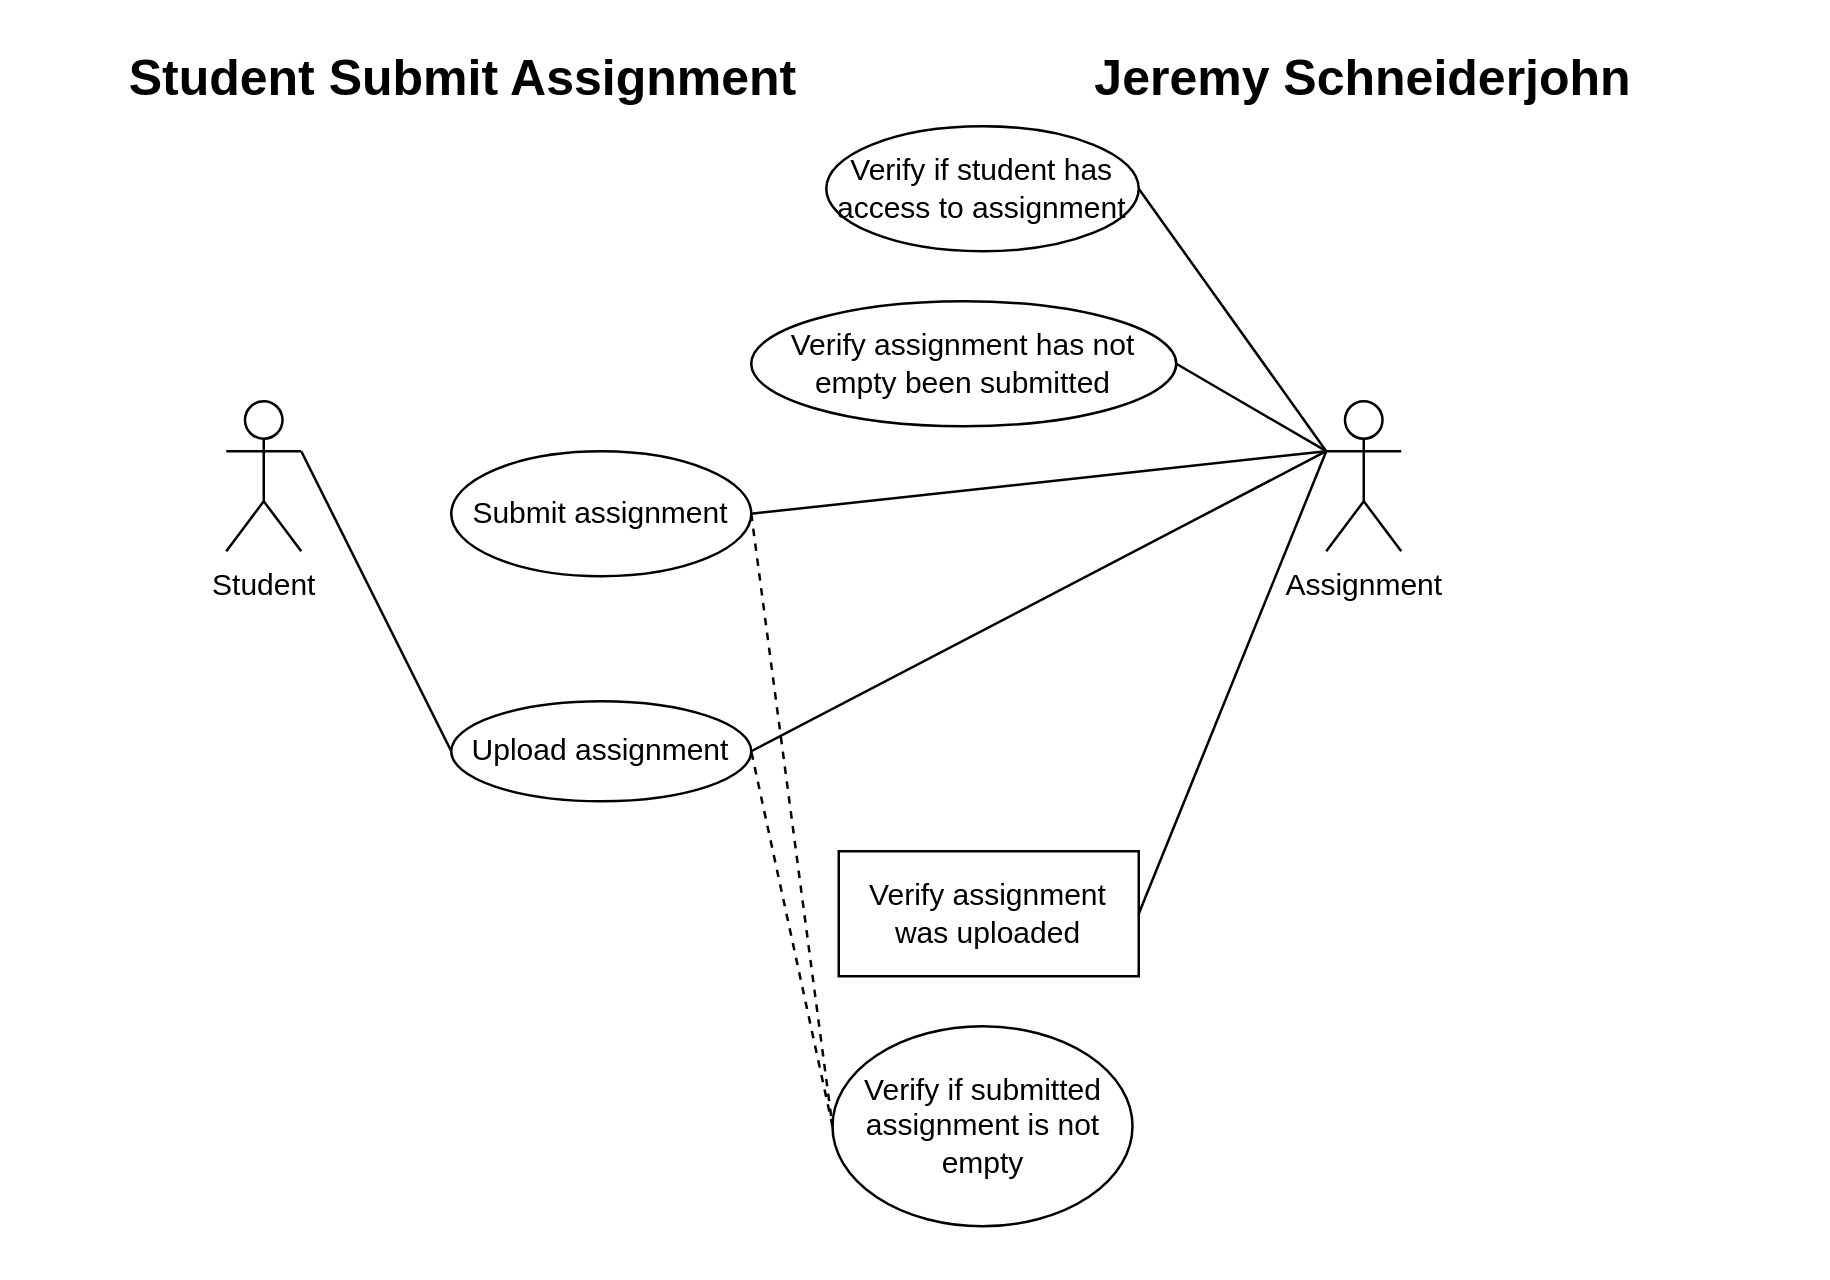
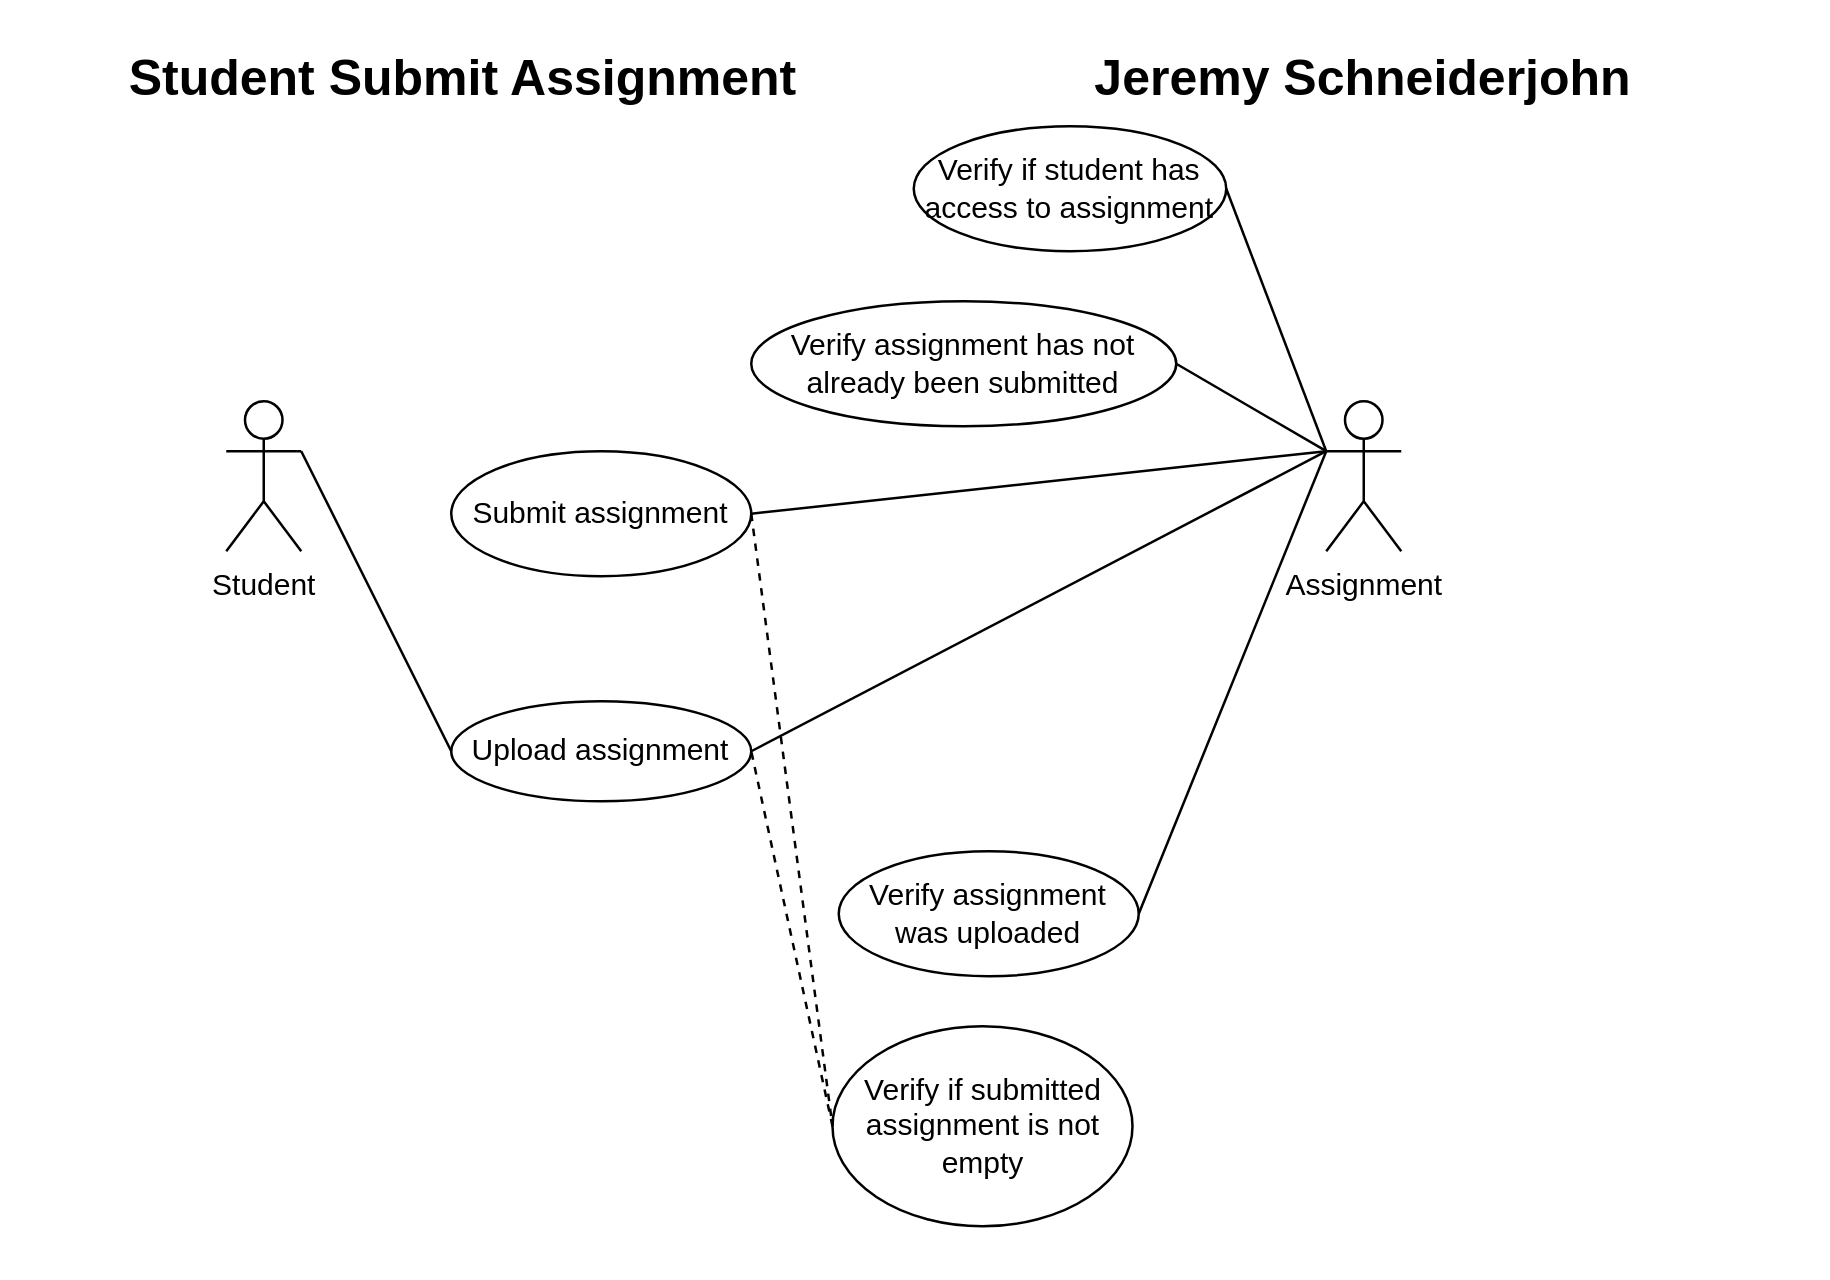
  <mxCell id="0" />
  <mxCell id="1" parent="0" />
  <mxCell id="2" value="Student" style="shape=umlActor;verticalLabelPosition=bottom;labelBackgroundColor=#ffffff;verticalAlign=top;html=1;outlineConnect=0;" parent="1" vertex="1"><mxGeometry x="90" y="160" width="30" height="60" as="geometry" /></mxCell>
  <mxCell id="3" value="Submit assignment" style="ellipse;whiteSpace=wrap;html=1;" parent="1" vertex="1"><mxGeometry x="180" y="180" width="120" height="50" as="geometry" /></mxCell>
  <mxCell id="4" value="Assignment" style="shape=umlActor;verticalLabelPosition=bottom;labelBackgroundColor=#ffffff;verticalAlign=top;html=1;outlineConnect=0;" parent="1" vertex="1"><mxGeometry x="530" y="160" width="30" height="60" as="geometry" /></mxCell>
  <mxCell id="5" value="Upload assignment" style="ellipse;whiteSpace=wrap;html=1;" parent="1" vertex="1"><mxGeometry x="180" y="280" width="120" height="40" as="geometry" /></mxCell>
- <mxCell id="6" value="Verify assignment was uploaded" style="whiteSpace=wrap;html=1;rounded=0;" parent="1" vertex="1"><mxGeometry x="335" y="340" width="120" height="50" as="geometry" /></mxCell>
+ <mxCell id="6" value="Verify assignment was uploaded" style="ellipse;whiteSpace=wrap;html=1;" parent="1" vertex="1"><mxGeometry x="335" y="340" width="120" height="50" as="geometry" /></mxCell>
  <mxCell id="7" value="" style="endArrow=none;html=1;exitX=1;exitY=0.333;exitDx=0;exitDy=0;exitPerimeter=0;entryX=0;entryY=0.5;entryDx=0;entryDy=0;" parent="1" source="2" target="5" edge="1"><mxGeometry width="50" height="50" relative="1" as="geometry"><mxPoint x="90" y="400" as="sourcePoint" /><mxPoint x="140" y="350" as="targetPoint" /></mxGeometry></mxCell>
- <mxCell id="8" value="Verify if student has access to&amp;nbsp;assignment" style="ellipse;whiteSpace=wrap;html=1;" parent="1" vertex="1"><mxGeometry x="330" y="50" width="125" height="50" as="geometry" /></mxCell>
- <mxCell id="9" value="Verify assignment has not empty been submitted" style="ellipse;whiteSpace=wrap;html=1;" parent="1" vertex="1"><mxGeometry x="300" y="120" width="170" height="50" as="geometry" /></mxCell>
+ <mxCell id="8" value="Verify if student has access to&amp;nbsp;assignment" style="ellipse;whiteSpace=wrap;html=1;" parent="1" vertex="1"><mxGeometry x="365" y="50" width="125" height="50" as="geometry" /></mxCell>
+ <mxCell id="9" value="Verify assignment has not already been submitted" style="ellipse;whiteSpace=wrap;html=1;" parent="1" vertex="1"><mxGeometry x="300" y="120" width="170" height="50" as="geometry" /></mxCell>
  <mxCell id="10" value="Verify if submitted assignment is not empty" style="ellipse;whiteSpace=wrap;html=1;" parent="1" vertex="1"><mxGeometry x="332.5" y="410" width="120" height="80" as="geometry" /></mxCell>
  <mxCell id="11" value="" style="endArrow=none;html=1;exitX=1;exitY=0.5;exitDx=0;exitDy=0;entryX=0;entryY=0.333;entryDx=0;entryDy=0;entryPerimeter=0;" parent="1" source="3" target="4" edge="1"><mxGeometry width="50" height="50" relative="1" as="geometry"><mxPoint x="460" y="210" as="sourcePoint" /><mxPoint x="510" y="160" as="targetPoint" /></mxGeometry></mxCell>
  <mxCell id="12" value="" style="endArrow=none;html=1;exitX=1;exitY=0.5;exitDx=0;exitDy=0;entryX=0;entryY=0.333;entryDx=0;entryDy=0;entryPerimeter=0;" parent="1" source="5" target="4" edge="1"><mxGeometry width="50" height="50" relative="1" as="geometry"><mxPoint x="420" y="270" as="sourcePoint" /><mxPoint x="470" y="220" as="targetPoint" /></mxGeometry></mxCell>
  <mxCell id="13" value="" style="endArrow=none;html=1;exitX=1;exitY=0.5;exitDx=0;exitDy=0;entryX=0;entryY=0.333;entryDx=0;entryDy=0;entryPerimeter=0;" parent="1" source="6" target="4" edge="1"><mxGeometry width="50" height="50" relative="1" as="geometry"><mxPoint x="470" y="400" as="sourcePoint" /><mxPoint x="520" y="350" as="targetPoint" /></mxGeometry></mxCell>
  <mxCell id="14" value="" style="endArrow=none;html=1;exitX=1;exitY=0.5;exitDx=0;exitDy=0;entryX=0;entryY=0.333;entryDx=0;entryDy=0;entryPerimeter=0;" parent="1" source="9" target="4" edge="1"><mxGeometry width="50" height="50" relative="1" as="geometry"><mxPoint x="510" y="140" as="sourcePoint" /><mxPoint x="560" y="90" as="targetPoint" /></mxGeometry></mxCell>
  <mxCell id="15" value="" style="endArrow=none;html=1;exitX=1;exitY=0.5;exitDx=0;exitDy=0;entryX=0;entryY=0.333;entryDx=0;entryDy=0;entryPerimeter=0;" parent="1" source="8" target="4" edge="1"><mxGeometry width="50" height="50" relative="1" as="geometry"><mxPoint x="510" y="110" as="sourcePoint" /><mxPoint x="560" y="60" as="targetPoint" /></mxGeometry></mxCell>
  <mxCell id="16" value="" style="endArrow=none;dashed=1;html=1;entryX=0;entryY=0.5;entryDx=0;entryDy=0;exitX=1;exitY=0.5;exitDx=0;exitDy=0;" parent="1" source="3" target="10" edge="1"><mxGeometry width="50" height="50" relative="1" as="geometry"><mxPoint x="90" y="560" as="sourcePoint" /><mxPoint x="140" y="510" as="targetPoint" /></mxGeometry></mxCell>
  <mxCell id="17" value="" style="endArrow=none;dashed=1;html=1;entryX=1;entryY=0.5;entryDx=0;entryDy=0;exitX=0;exitY=0.5;exitDx=0;exitDy=0;" parent="1" source="10" target="5" edge="1"><mxGeometry width="50" height="50" relative="1" as="geometry"><mxPoint x="90" y="560" as="sourcePoint" /><mxPoint x="140" y="510" as="targetPoint" /></mxGeometry></mxCell>
  <mxCell id="18" value="&lt;font style=&quot;font-size: 20px&quot;&gt;&lt;b&gt;Jeremy Schneiderjohn&lt;/b&gt;&lt;/font&gt;" style="text;html=1;strokeColor=none;fillColor=none;align=center;verticalAlign=middle;whiteSpace=wrap;rounded=0;" vertex="1" parent="1"><mxGeometry x="380" y="20" width="330" height="20" as="geometry" /></mxCell>
  <mxCell id="19" value="&lt;font style=&quot;font-size: 20px&quot;&gt;&lt;b&gt;Student Submit Assignment&lt;/b&gt;&lt;/font&gt;" style="text;html=1;strokeColor=none;fillColor=none;align=center;verticalAlign=middle;whiteSpace=wrap;rounded=0;" vertex="1" parent="1"><mxGeometry x="20" y="20" width="330" height="20" as="geometry" /></mxCell>
